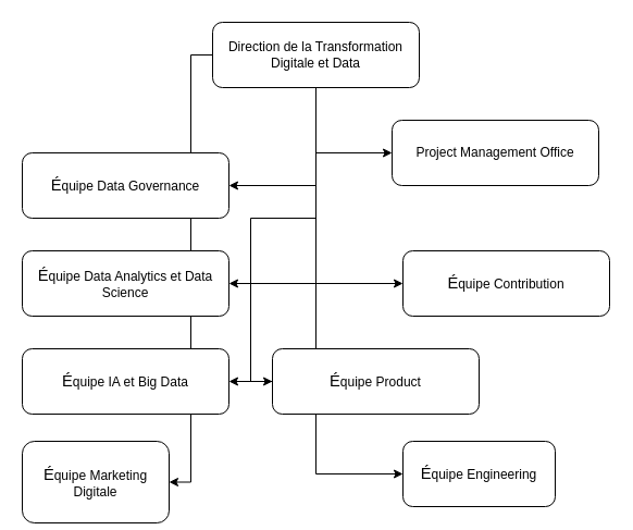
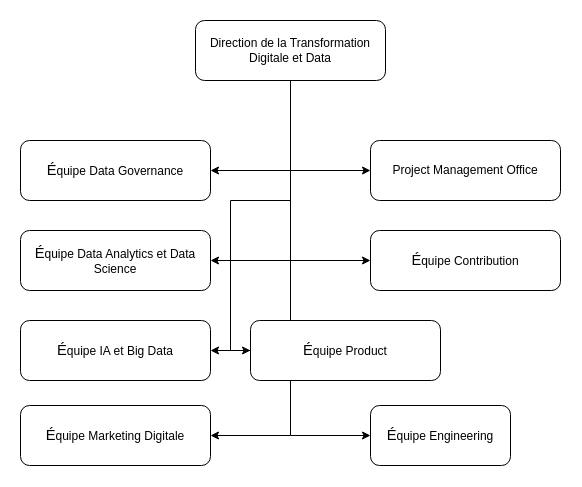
  <mxCell id="0" />
  <mxCell id="1" parent="0" />
  <mxCell id="2" style="edgeStyle=orthogonalEdgeStyle;rounded=0;orthogonalLoop=1;jettySize=auto;html=1;entryX=1;entryY=0.5;entryDx=0;entryDy=0;strokeColor=light-dark(#000000,#FF007B);" parent="1" source="10" target="12" edge="1"><mxGeometry relative="1" as="geometry" /></mxCell>
  <mxCell id="3" style="edgeStyle=orthogonalEdgeStyle;rounded=0;orthogonalLoop=1;jettySize=auto;html=1;entryX=0;entryY=0.5;entryDx=0;entryDy=0;strokeColor=light-dark(#000000,#FF007B);" parent="1" source="10" target="11" edge="1"><mxGeometry relative="1" as="geometry" /></mxCell>
  <mxCell id="4" style="edgeStyle=orthogonalEdgeStyle;rounded=0;orthogonalLoop=1;jettySize=auto;html=1;entryX=1;entryY=0.5;entryDx=0;entryDy=0;strokeColor=light-dark(#000000,#FF007B);" parent="1" source="10" target="14" edge="1"><mxGeometry relative="1" as="geometry" /></mxCell>
  <mxCell id="5" style="edgeStyle=orthogonalEdgeStyle;rounded=0;orthogonalLoop=1;jettySize=auto;html=1;entryX=0;entryY=0.5;entryDx=0;entryDy=0;strokeColor=light-dark(#000000,#FF007B);" parent="1" source="10" target="13" edge="1"><mxGeometry relative="1" as="geometry" /></mxCell>
  <mxCell id="6" style="edgeStyle=orthogonalEdgeStyle;rounded=0;orthogonalLoop=1;jettySize=auto;html=1;entryX=1;entryY=0.5;entryDx=0;entryDy=0;strokeColor=light-dark(#000000,#FF007B);" parent="1" source="10" target="16" edge="1"><mxGeometry relative="1" as="geometry" /></mxCell>
  <mxCell id="7" style="edgeStyle=orthogonalEdgeStyle;rounded=0;orthogonalLoop=1;jettySize=auto;html=1;entryX=0;entryY=0.5;entryDx=0;entryDy=0;strokeColor=light-dark(#000000,#FF007B);" parent="1" source="10" target="15" edge="1"><mxGeometry relative="1" as="geometry" /></mxCell>
  <mxCell id="8" style="edgeStyle=orthogonalEdgeStyle;rounded=0;orthogonalLoop=1;jettySize=auto;html=1;entryX=1;entryY=0.5;entryDx=0;entryDy=0;strokeColor=light-dark(#000000,#FF007B);" parent="1" source="10" target="18" edge="1"><mxGeometry relative="1" as="geometry" /></mxCell>
  <mxCell id="9" style="edgeStyle=orthogonalEdgeStyle;rounded=0;orthogonalLoop=1;jettySize=auto;html=1;entryX=0;entryY=0.5;entryDx=0;entryDy=0;strokeColor=light-dark(#000000,#FF007B);" parent="1" source="10" target="17" edge="1"><mxGeometry relative="1" as="geometry" /></mxCell>
  <mxCell id="10" value="Direction de la Transformation Digitale et Data" style="rounded=1;whiteSpace=wrap;html=1;strokeColor=light-dark(#000000,#FF007B);fillColor=light-dark(#FFFFFF,#FFFFFF);fontColor=light-dark(#000000,#000000);" parent="1" vertex="1"><mxGeometry x="195" y="20" width="190" height="60" as="geometry" /></mxCell>
- <mxCell id="11" value="Project Management Office" style="rounded=1;whiteSpace=wrap;html=1;strokeColor=light-dark(#000000,#FF007B);fillColor=light-dark(#FFFFFF,#FFFFFF);fontColor=light-dark(#000000,#000000);" parent="1" vertex="1"><mxGeometry x="360" y="110" width="190" height="60" as="geometry" /></mxCell>
+ <mxCell id="11" value="Project Management Office" style="rounded=1;whiteSpace=wrap;html=1;strokeColor=light-dark(#000000,#FF007B);fillColor=light-dark(#FFFFFF,#FFFFFF);fontColor=light-dark(#000000,#000000);" parent="1" vertex="1"><mxGeometry x="370" y="140" width="190" height="60" as="geometry" /></mxCell>
  <mxCell id="12" value="&lt;span lang=&quot;FR&quot; style=&quot;font-size:11.0pt;line-height:&lt;br/&gt;107%;font-family:&amp;quot;Aptos&amp;quot;,sans-serif;mso-ascii-theme-font:minor-latin;&lt;br/&gt;mso-fareast-font-family:Aptos;mso-fareast-theme-font:minor-latin;mso-hansi-theme-font:&lt;br/&gt;minor-latin;mso-bidi-font-family:&amp;quot;Times New Roman&amp;quot;;mso-bidi-theme-font:minor-bidi;&lt;br/&gt;mso-ansi-language:FR;mso-fareast-language:EN-US;mso-bidi-language:AR-SA&quot;&gt;É&lt;/span&gt;quipe Data Governance" style="rounded=1;whiteSpace=wrap;html=1;strokeColor=light-dark(#000000,#FF007B);fillColor=light-dark(#FFFFFF,#FFFFFF);fontColor=light-dark(#000000,#000000);" parent="1" vertex="1"><mxGeometry x="20" y="140" width="190" height="60" as="geometry" /></mxCell>
  <mxCell id="13" value="&lt;span lang=&quot;FR&quot; style=&quot;font-size:11.0pt;line-height:&lt;br/&gt;107%;font-family:&amp;quot;Aptos&amp;quot;,sans-serif;mso-ascii-theme-font:minor-latin;&lt;br/&gt;mso-fareast-font-family:Aptos;mso-fareast-theme-font:minor-latin;mso-hansi-theme-font:&lt;br/&gt;minor-latin;mso-bidi-font-family:&amp;quot;Times New Roman&amp;quot;;mso-bidi-theme-font:minor-bidi;&lt;br/&gt;mso-ansi-language:FR;mso-fareast-language:EN-US;mso-bidi-language:AR-SA&quot;&gt;É&lt;/span&gt;quipe Contribution" style="rounded=1;whiteSpace=wrap;html=1;strokeColor=light-dark(#000000,#FF007B);fillColor=light-dark(#FFFFFF,#FFFFFF);fontColor=light-dark(#000000,#000000);" parent="1" vertex="1"><mxGeometry x="370" y="230" width="190" height="60" as="geometry" /></mxCell>
  <mxCell id="14" value="&lt;span lang=&quot;FR&quot; style=&quot;font-size:11.0pt;line-height:&lt;br/&gt;107%;font-family:&amp;quot;Aptos&amp;quot;,sans-serif;mso-ascii-theme-font:minor-latin;&lt;br/&gt;mso-fareast-font-family:Aptos;mso-fareast-theme-font:minor-latin;mso-hansi-theme-font:&lt;br/&gt;minor-latin;mso-bidi-font-family:&amp;quot;Times New Roman&amp;quot;;mso-bidi-theme-font:minor-bidi;&lt;br/&gt;mso-ansi-language:FR;mso-fareast-language:EN-US;mso-bidi-language:AR-SA&quot;&gt;É&lt;/span&gt;quipe Data Analytics et Data Science" style="rounded=1;whiteSpace=wrap;html=1;strokeColor=light-dark(#000000,#FF007B);fillColor=light-dark(#FFFFFF,#FFFFFF);fontColor=light-dark(#000000,#000000);" parent="1" vertex="1"><mxGeometry x="20" y="230" width="190" height="60" as="geometry" /></mxCell>
  <mxCell id="15" value="&lt;span lang=&quot;FR&quot; style=&quot;font-size:11.0pt;line-height:&lt;br/&gt;107%;font-family:&amp;quot;Aptos&amp;quot;,sans-serif;mso-ascii-theme-font:minor-latin;&lt;br/&gt;mso-fareast-font-family:Aptos;mso-fareast-theme-font:minor-latin;mso-hansi-theme-font:&lt;br/&gt;minor-latin;mso-bidi-font-family:&amp;quot;Times New Roman&amp;quot;;mso-bidi-theme-font:minor-bidi;&lt;br/&gt;mso-ansi-language:FR;mso-fareast-language:EN-US;mso-bidi-language:AR-SA&quot;&gt;É&lt;/span&gt;quipe Product" style="rounded=1;whiteSpace=wrap;html=1;strokeColor=light-dark(#000000,#FF007B);fillColor=light-dark(#FFFFFF,#FFFFFF);fontColor=light-dark(#000000,#000000);" parent="1" vertex="1"><mxGeometry x="250" y="320" width="190" height="60" as="geometry" /></mxCell>
  <mxCell id="16" value="&lt;span lang=&quot;FR&quot; style=&quot;font-size:11.0pt;line-height:&lt;br/&gt;107%;font-family:&amp;quot;Aptos&amp;quot;,sans-serif;mso-ascii-theme-font:minor-latin;&lt;br/&gt;mso-fareast-font-family:Aptos;mso-fareast-theme-font:minor-latin;mso-hansi-theme-font:&lt;br/&gt;minor-latin;mso-bidi-font-family:&amp;quot;Times New Roman&amp;quot;;mso-bidi-theme-font:minor-bidi;&lt;br/&gt;mso-ansi-language:FR;mso-fareast-language:EN-US;mso-bidi-language:AR-SA&quot;&gt;É&lt;/span&gt;quipe IA et Big Data" style="rounded=1;whiteSpace=wrap;html=1;strokeColor=light-dark(#000000,#FF007B);fillColor=light-dark(#FFFFFF,#FFFFFF);fontColor=light-dark(#000000,#000000);" parent="1" vertex="1"><mxGeometry x="20" y="320" width="190" height="60" as="geometry" /></mxCell>
  <mxCell id="17" value="&lt;span lang=&quot;FR&quot; style=&quot;font-size:11.0pt;line-height:&lt;br/&gt;107%;font-family:&amp;quot;Aptos&amp;quot;,sans-serif;mso-ascii-theme-font:minor-latin;&lt;br/&gt;mso-fareast-font-family:Aptos;mso-fareast-theme-font:minor-latin;mso-hansi-theme-font:&lt;br/&gt;minor-latin;mso-bidi-font-family:&amp;quot;Times New Roman&amp;quot;;mso-bidi-theme-font:minor-bidi;&lt;br/&gt;mso-ansi-language:FR;mso-fareast-language:EN-US;mso-bidi-language:AR-SA&quot;&gt;É&lt;/span&gt;quipe Engineering" style="rounded=1;whiteSpace=wrap;html=1;strokeColor=light-dark(#000000,#FF007B);fillColor=light-dark(#FFFFFF,#FFFFFF);fontColor=light-dark(#000000,#000000);" parent="1" vertex="1"><mxGeometry x="370" y="405" width="140" height="60" as="geometry" /></mxCell>
- <mxCell id="18" value="&lt;span lang=&quot;FR&quot; style=&quot;font-size:11.0pt;line-height:&lt;br/&gt;107%;font-family:&amp;quot;Aptos&amp;quot;,sans-serif;mso-ascii-theme-font:minor-latin;&lt;br/&gt;mso-fareast-font-family:Aptos;mso-fareast-theme-font:minor-latin;mso-hansi-theme-font:&lt;br/&gt;minor-latin;mso-bidi-font-family:&amp;quot;Times New Roman&amp;quot;;mso-bidi-theme-font:minor-bidi;&lt;br/&gt;mso-ansi-language:FR;mso-fareast-language:EN-US;mso-bidi-language:AR-SA&quot;&gt;É&lt;/span&gt;quipe Marketing Digitale" style="rounded=1;whiteSpace=wrap;html=1;strokeColor=light-dark(#000000,#FF007B);fillColor=light-dark(#FFFFFF,#FFFFFF);fontColor=light-dark(#000000,#000000);" parent="1" vertex="1"><mxGeometry x="20" y="405" width="135" height="75" as="geometry" /></mxCell>
+ <mxCell id="18" value="&lt;span lang=&quot;FR&quot; style=&quot;font-size:11.0pt;line-height:&lt;br/&gt;107%;font-family:&amp;quot;Aptos&amp;quot;,sans-serif;mso-ascii-theme-font:minor-latin;&lt;br/&gt;mso-fareast-font-family:Aptos;mso-fareast-theme-font:minor-latin;mso-hansi-theme-font:&lt;br/&gt;minor-latin;mso-bidi-font-family:&amp;quot;Times New Roman&amp;quot;;mso-bidi-theme-font:minor-bidi;&lt;br/&gt;mso-ansi-language:FR;mso-fareast-language:EN-US;mso-bidi-language:AR-SA&quot;&gt;É&lt;/span&gt;quipe Marketing Digitale" style="rounded=1;whiteSpace=wrap;html=1;strokeColor=light-dark(#000000,#FF007B);fillColor=light-dark(#FFFFFF,#FFFFFF);fontColor=light-dark(#000000,#000000);" parent="1" vertex="1"><mxGeometry x="20" y="405" width="190" height="60" as="geometry" /></mxCell>
